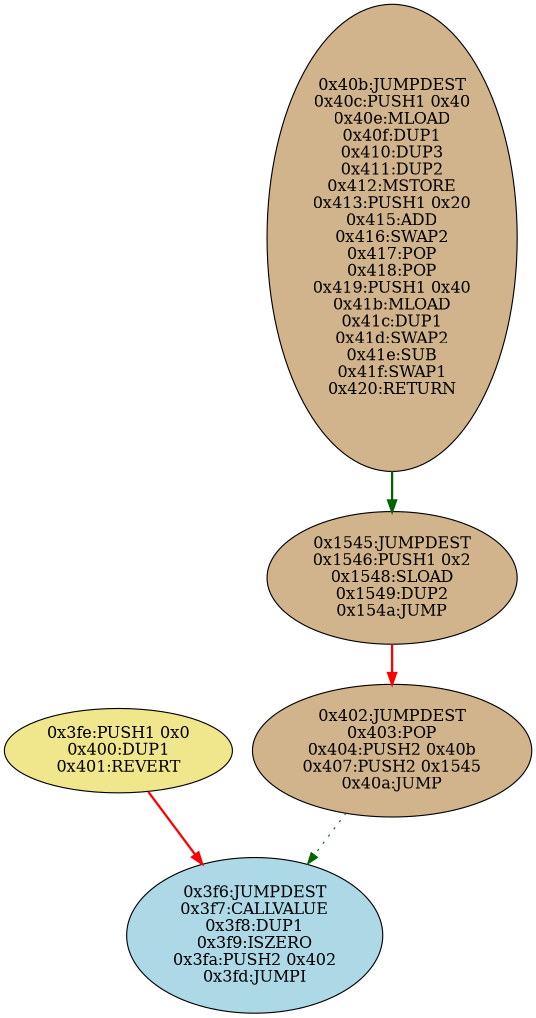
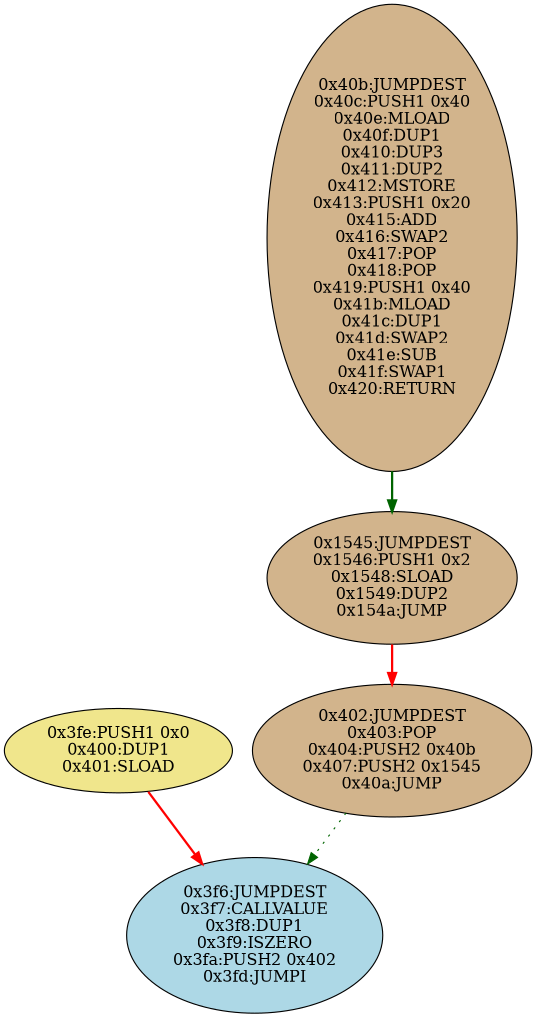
  digraph {
    node [style=filled fillcolor=tan]
    edge [color=red style=bold]
    n1 [label="0x3f6:JUMPDEST\n0x3f7:CALLVALUE\n0x3f8:DUP1\n0x3f9:ISZERO\n0x3fa:PUSH2 0x402\n0x3fd:JUMPI" fillcolor=lightblue]
-   n2 [label="0x3fe:PUSH1 0x0\n0x400:DUP1\n0x401:REVERT" fillcolor=khaki]
+   n2 [label="0x3fe:PUSH1 0x0\n0x400:DUP1\n0x401:SLOAD" fillcolor=khaki]
    n3 [label="0x402:JUMPDEST\n0x403:POP\n0x404:PUSH2 0x40b\n0x407:PUSH2 0x1545\n0x40a:JUMP"]
    n4 [label="0x1545:JUMPDEST\n0x1546:PUSH1 0x2\n0x1548:SLOAD\n0x1549:DUP2\n0x154a:JUMP"]
    n5 [label="0x40b:JUMPDEST\n0x40c:PUSH1 0x40\n0x40e:MLOAD\n0x40f:DUP1\n0x410:DUP3\n0x411:DUP2\n0x412:MSTORE\n0x413:PUSH1 0x20\n0x415:ADD\n0x416:SWAP2\n0x417:POP\n0x418:POP\n0x419:PUSH1 0x40\n0x41b:MLOAD\n0x41c:DUP1\n0x41d:SWAP2\n0x41e:SUB\n0x41f:SWAP1\n0x420:RETURN"]
    n2 -> n1
    n3 -> n1 [color=darkgreen style=dotted]
    n4 -> n3
    n5 -> n4 [color=darkgreen]
  }
